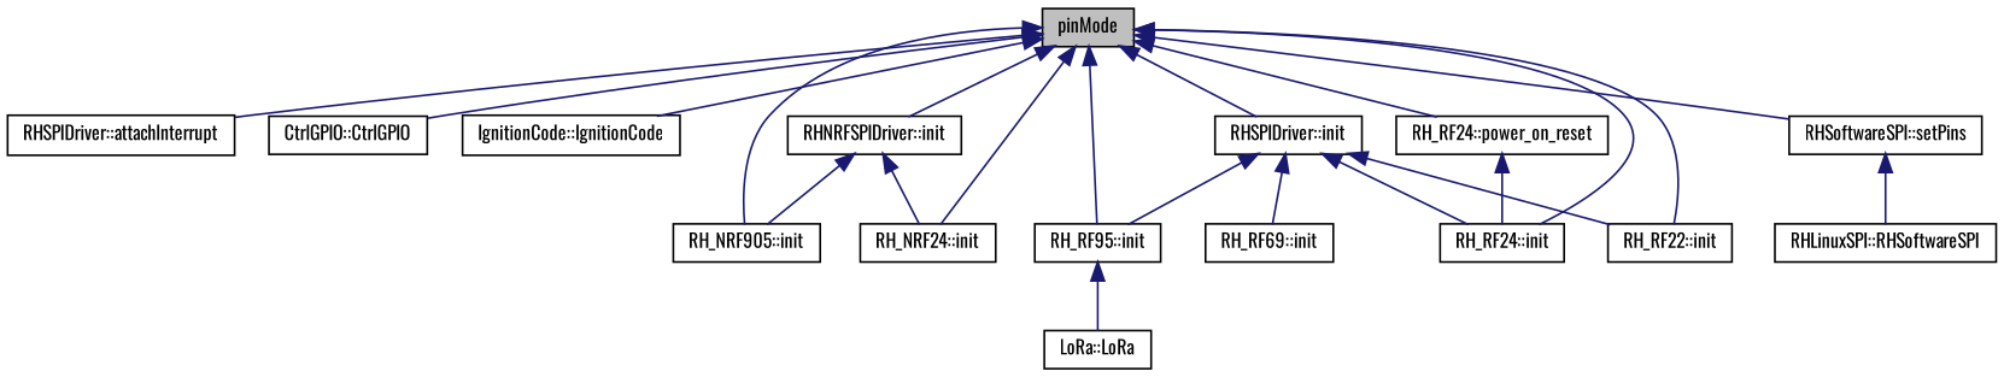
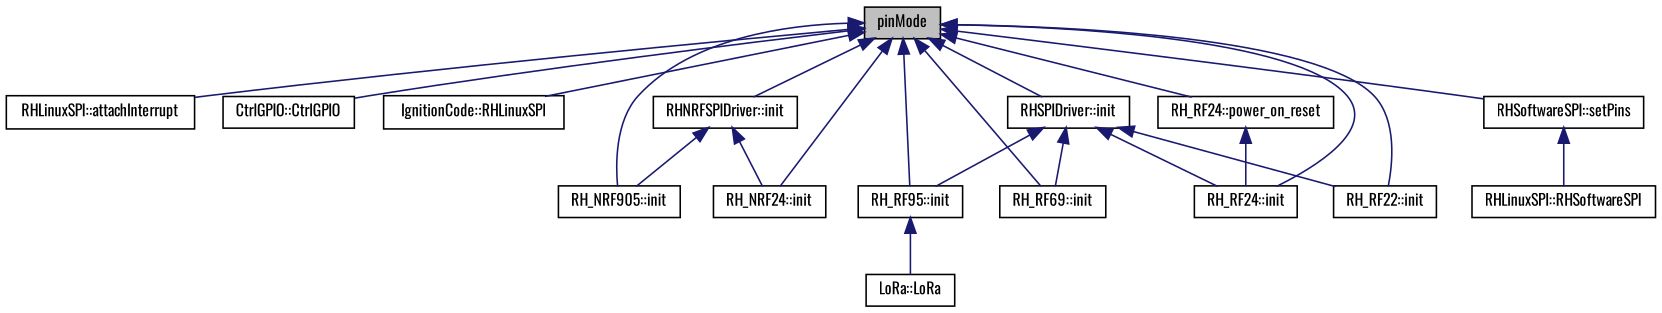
  digraph {
    fontname=Oswald
    rankdir=TB
    node [color=black fillcolor=white fontname=Oswald fontsize=10 shape=record style=filled]
    edge [color=midnightblue dir=back fontname=Oswald fontsize=10 labelfontname=Helvetica labelfontsize=10 style=solid]
    n1 [fillcolor=grey75 fontcolor=black height=0.2 label=pinMode width=0.4]
-   n2 [height=0.2 label="RHSPIDriver::attachInterrupt" width=0.4]
+   n2 [height=0.2 label="RHLinuxSPI::attachInterrupt" width=0.4]
    n3 [height=0.2 label="CtrlGPIO::CtrlGPIO" width=0.4]
-   n4 [height=0.2 label="IgnitionCode::IgnitionCode" width=0.4]
+   n4 [height=0.2 label="IgnitionCode::RHLinuxSPI" width=0.4]
    n5 [height=0.2 label="RHNRFSPIDriver::init" width=0.4]
    n6 [height=0.2 label="RH_NRF905::init" width=0.4]
    n7 [height=0.2 label="RH_NRF24::init" width=0.4]
    n8 [height=0.2 label="RHSPIDriver::init" width=0.4]
    n9 [height=0.2 label="RH_RF95::init" width=0.4]
    n10 [height=0.2 label="RH_RF69::init" width=0.4]
    n11 [height=0.2 label="RH_RF24::init" width=0.4]
    n12 [height=0.2 label="RH_RF22::init" width=0.4]
    n13 [height=0.2 label="RH_RF24::power_on_reset" width=0.4]
    n14 [height=0.2 label="RHSoftwareSPI::setPins" width=0.4]
    n15 [height=0.2 label="LoRa::LoRa" width=0.4]
    n16 [height=0.2 label="RHLinuxSPI::RHSoftwareSPI" width=0.4]
    n1 -> n2
    n1 -> n3
    n1 -> n4
    n1 -> n5
    n1 -> n6
    n1 -> n7
    n1 -> n8
    n1 -> n9
+   n1 -> n10
    n1 -> n11
    n1 -> n12
    n1 -> n13
    n1 -> n14
    n5 -> n6
    n5 -> n7
    n8 -> n9
    n8 -> n10
    n8 -> n11
    n8 -> n12
    n9 -> n15
    n13 -> n11
    n14 -> n16
  }
